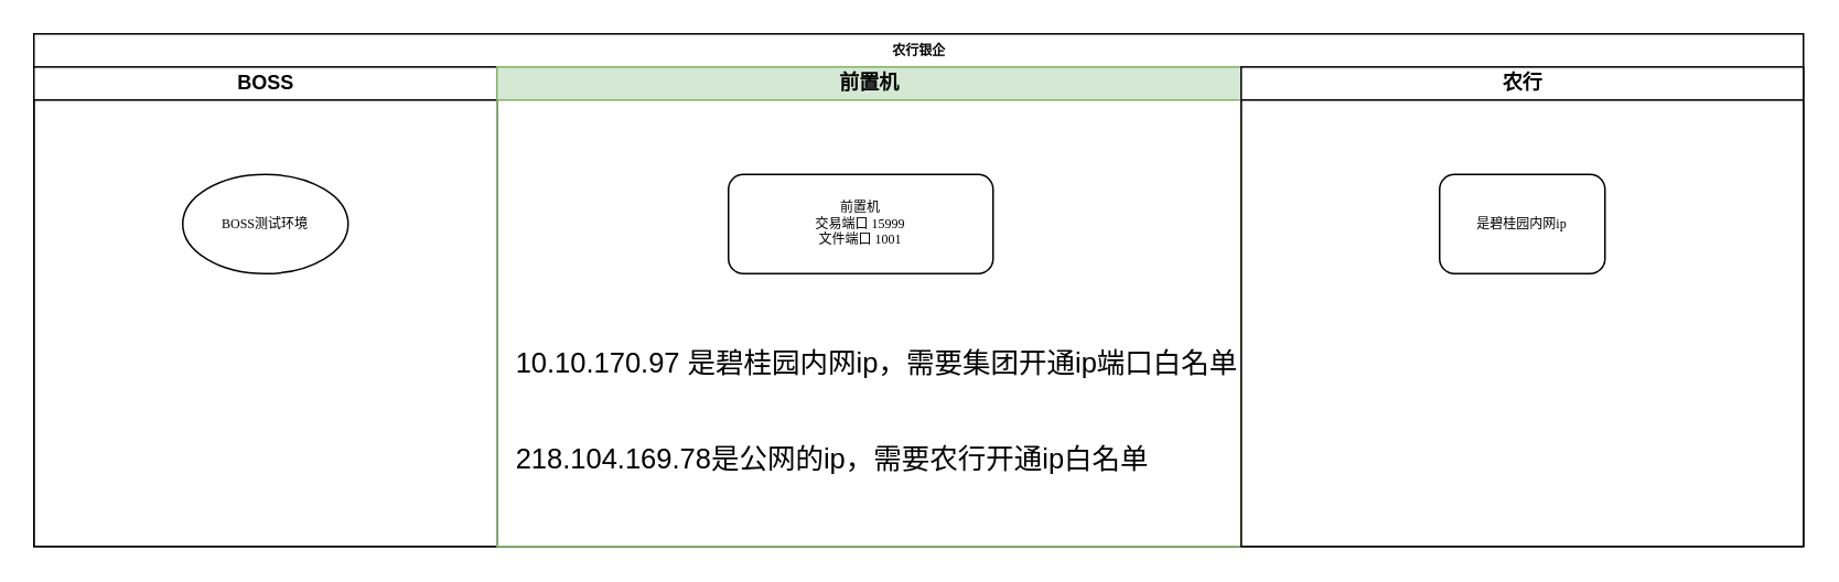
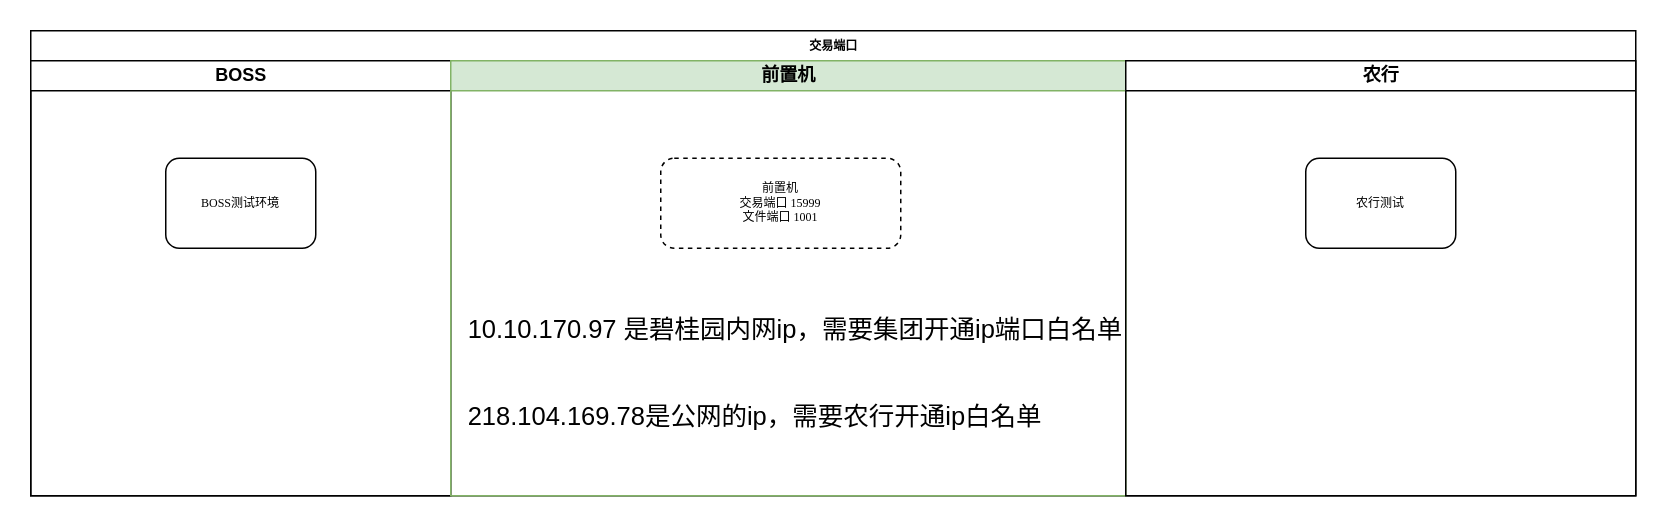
  <mxCell id="0" />
  <mxCell id="1" parent="0" />
- <mxCell id="2" value="农行银企" style="swimlane;html=1;childLayout=stackLayout;startSize=20;rounded=0;shadow=0;labelBackgroundColor=none;strokeWidth=1;fontFamily=Verdana;fontSize=8;align=center;" vertex="1" parent="1"><mxGeometry x="20" y="20" width="1070" height="310" as="geometry" /></mxCell>
+ <mxCell id="2" value="交易端口" style="swimlane;html=1;childLayout=stackLayout;startSize=20;rounded=0;shadow=0;labelBackgroundColor=none;strokeWidth=1;fontFamily=Verdana;fontSize=8;align=center;" vertex="1" parent="1"><mxGeometry x="20" y="20" width="1070" height="310" as="geometry" /></mxCell>
  <mxCell id="3" value="BOSS" style="swimlane;html=1;startSize=20;" vertex="1" parent="2"><mxGeometry y="20" width="280" height="290" as="geometry" /></mxCell>
- <mxCell id="4" value="BOSS测试环境" style="ellipse;whiteSpace=wrap;html=1;shadow=0;labelBackgroundColor=none;strokeWidth=1;fontFamily=Verdana;fontSize=8;align=center;" vertex="1" parent="3"><mxGeometry x="90" y="65" width="100" height="60" as="geometry" /></mxCell>
+ <mxCell id="4" value="BOSS测试环境" style="rounded=1;whiteSpace=wrap;html=1;shadow=0;labelBackgroundColor=none;strokeWidth=1;fontFamily=Verdana;fontSize=8;align=center;" vertex="1" parent="3"><mxGeometry x="90" y="65" width="100" height="60" as="geometry" /></mxCell>
  <mxCell id="5" value="前置机" style="swimlane;html=1;startSize=20;fillColor=#d5e8d4;strokeColor=#82b366;" vertex="1" parent="2"><mxGeometry x="280" y="20" width="450" height="290" as="geometry" /></mxCell>
- <mxCell id="6" value="前置机&lt;br&gt;交易端口 15999&lt;br&gt;文件端口 1001" style="rounded=1;whiteSpace=wrap;html=1;shadow=0;labelBackgroundColor=none;strokeWidth=1;fontFamily=Verdana;fontSize=8;align=center;" vertex="1" parent="5"><mxGeometry x="140" y="65" width="160" height="60" as="geometry" /></mxCell>
+ <mxCell id="6" value="前置机&lt;br&gt;交易端口 15999&lt;br&gt;文件端口 1001" style="rounded=1;whiteSpace=wrap;html=1;shadow=0;labelBackgroundColor=none;strokeWidth=1;fontFamily=Verdana;fontSize=8;align=center;dashed=1;" vertex="1" parent="5"><mxGeometry x="140" y="65" width="160" height="60" as="geometry" /></mxCell>
  <mxCell id="7" value="&lt;h1 style=&quot;&quot;&gt;&lt;span style=&quot;font-weight: normal; font-size: 17px;&quot;&gt;10.10.170.97 是碧桂园内网ip，需要集团开通ip端口白名单&lt;/span&gt;&lt;/h1&gt;&lt;br&gt;&lt;div&gt;&lt;br&gt;&lt;/div&gt;&lt;span style=&quot;font-size: 17px;&quot;&gt;&lt;div style=&quot;text-align: left;&quot;&gt;&lt;span style=&quot;background-color: initial;&quot;&gt;218.104.169.78是&lt;/span&gt;&lt;span style=&quot;background-color: initial;&quot;&gt;公网的ip，需要农行开通ip白名单&lt;/span&gt;&lt;/div&gt;&lt;/span&gt;" style="text;html=1;strokeColor=none;fillColor=none;align=center;verticalAlign=middle;whiteSpace=wrap;rounded=0;fontSize=10;" vertex="1" parent="5"><mxGeometry x="10" y="160" width="440" height="80" as="geometry" /></mxCell>
  <mxCell id="8" value="农行" style="swimlane;html=1;startSize=20;" vertex="1" parent="2"><mxGeometry x="730" y="20" width="340" height="290" as="geometry" /></mxCell>
- <mxCell id="9" value="是碧桂园内网ip" style="rounded=1;whiteSpace=wrap;html=1;shadow=0;labelBackgroundColor=none;strokeWidth=1;fontFamily=Verdana;fontSize=8;align=center;" vertex="1" parent="8"><mxGeometry x="120" y="65" width="100" height="60" as="geometry" /></mxCell>
+ <mxCell id="9" value="农行测试" style="rounded=1;whiteSpace=wrap;html=1;shadow=0;labelBackgroundColor=none;strokeWidth=1;fontFamily=Verdana;fontSize=8;align=center;" vertex="1" parent="8"><mxGeometry x="120" y="65" width="100" height="60" as="geometry" /></mxCell>
